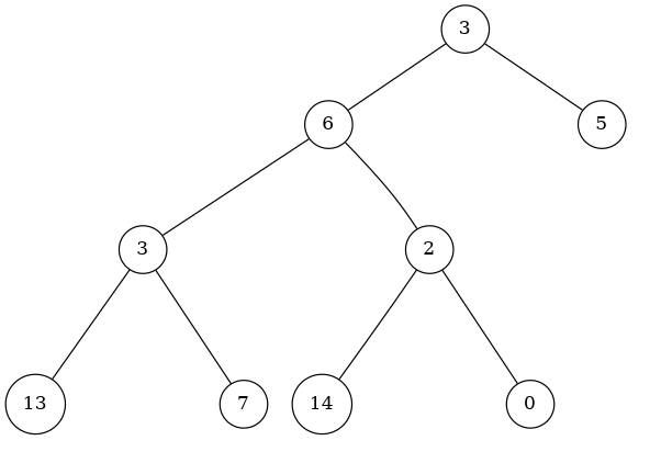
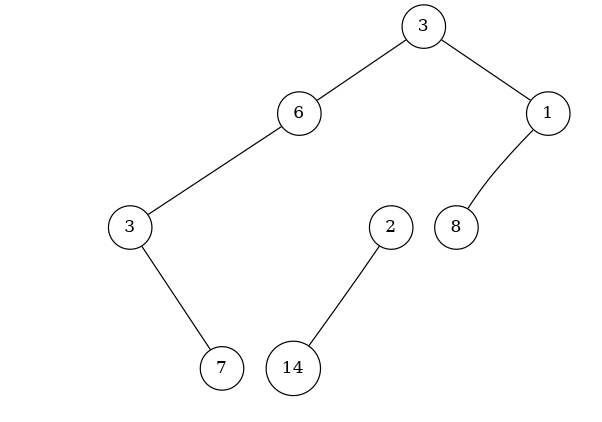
  graph {
    node [shape=circle]
    n1 [label=3]
    n2 [label=6]
-   n3 [label=5]
+   n3 [label=1]
    n4 [label=3]
    temp1 [style=invis]
    n6 [label=2]
+   n7 [label=8]
    temp2 [style=invis]
-   n9 [label=13]
    temp3 [style=invis]
    n11 [label=7]
    n12 [label=14]
    temp4 [style=invis]
-   n14 [label=0]
    n1 -- n2
    n1 -- n3
    n2 -- n4
    n2 -- temp1 [style=invis weight=10]
-   n2 -- n6
+   n3 -- n7
    n3 -- temp2 [style=invis weight=10]
-   n4 -- n9
    n4 -- temp3 [style=invis weight=10]
    n4 -- n11
    n6 -- n12
    n6 -- temp4 [style=invis weight=10]
-   n6 -- n14
  }
